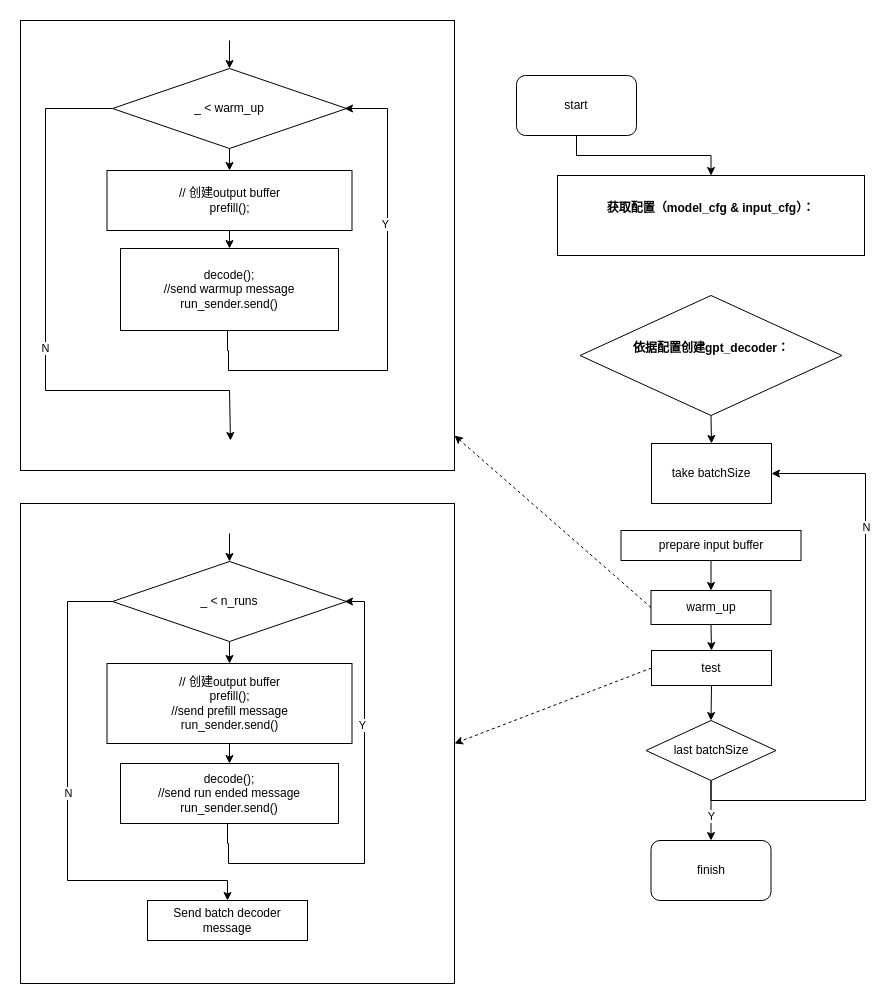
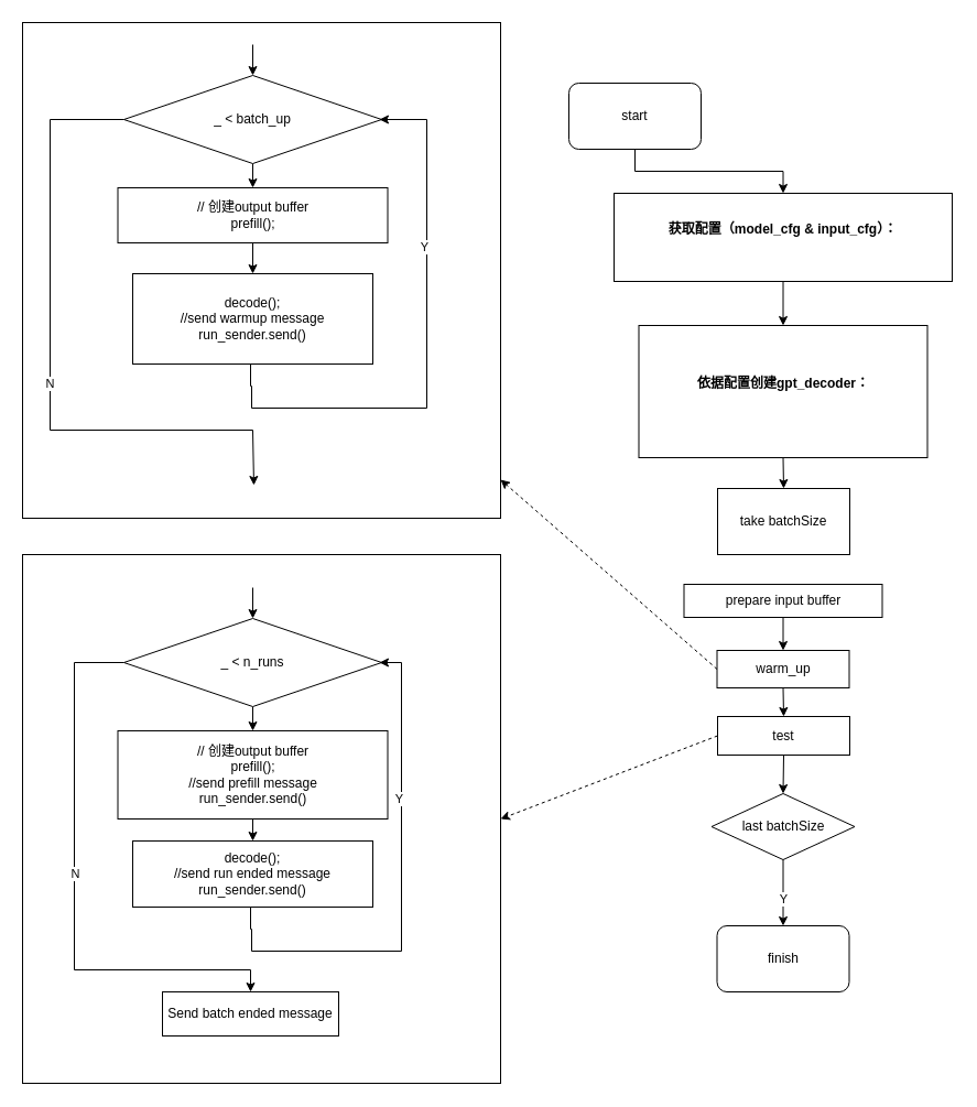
  <mxCell id="0" />
  <mxCell id="1" parent="0" />
  <mxCell id="2" value="" style="rounded=0;whiteSpace=wrap;html=1;" vertex="1" parent="1"><mxGeometry x="20" y="20" width="434" height="450" as="geometry" /></mxCell>
  <mxCell id="3" style="edgeStyle=orthogonalEdgeStyle;rounded=0;orthogonalLoop=1;jettySize=auto;html=1;exitX=0.5;exitY=1;exitDx=0;exitDy=0;entryX=0.5;entryY=0;entryDx=0;entryDy=0;" edge="1" parent="1" source="6" target="8"><mxGeometry relative="1" as="geometry"><mxPoint x="229" y="188" as="targetPoint" /></mxGeometry></mxCell>
  <mxCell id="4" style="edgeStyle=orthogonalEdgeStyle;rounded=0;orthogonalLoop=1;jettySize=auto;html=1;exitX=0;exitY=0.5;exitDx=0;exitDy=0;" edge="1" parent="1" source="6"><mxGeometry relative="1" as="geometry"><Array as="points"><mxPoint x="45" y="108" /><mxPoint x="45" y="390" /><mxPoint x="229" y="390" /></Array><mxPoint x="230" y="440" as="targetPoint" /></mxGeometry></mxCell>
  <mxCell id="5" value="N" style="edgeLabel;html=1;align=center;verticalAlign=middle;resizable=0;points=[];" vertex="1" connectable="0" parent="4"><mxGeometry x="0.051" y="-1" relative="1" as="geometry"><mxPoint as="offset" /></mxGeometry></mxCell>
- <mxCell id="6" value="_ &amp;lt; warm_up" style="rhombus;whiteSpace=wrap;html=1;" vertex="1" parent="1"><mxGeometry x="112" y="68" width="234" height="80" as="geometry" /></mxCell>
+ <mxCell id="6" value="_ &amp;lt; batch_up" style="rhombus;whiteSpace=wrap;html=1;" vertex="1" parent="1"><mxGeometry x="112" y="68" width="234" height="80" as="geometry" /></mxCell>
  <mxCell id="7" style="edgeStyle=orthogonalEdgeStyle;rounded=0;orthogonalLoop=1;jettySize=auto;html=1;exitX=0.5;exitY=1;exitDx=0;exitDy=0;entryX=0.5;entryY=0;entryDx=0;entryDy=0;" edge="1" parent="1" source="8" target="24"><mxGeometry relative="1" as="geometry" /></mxCell>
- <mxCell id="8" value="// 创建output buffer&lt;br&gt;prefill();" style="rounded=0;whiteSpace=wrap;html=1;" vertex="1" parent="1"><mxGeometry x="106.5" y="170" width="245" height="60" as="geometry" /></mxCell>
+ <mxCell id="8" value="// 创建output buffer&lt;br&gt;prefill();" style="rounded=0;whiteSpace=wrap;html=1;" vertex="1" parent="1"><mxGeometry x="106.5" y="170" width="245" height="50" as="geometry" /></mxCell>
  <mxCell id="9" style="edgeStyle=orthogonalEdgeStyle;rounded=0;orthogonalLoop=1;jettySize=auto;html=1;exitX=0.5;exitY=1;exitDx=0;exitDy=0;entryX=0.5;entryY=0;entryDx=0;entryDy=0;" edge="1" parent="1" source="10" target="25"><mxGeometry relative="1" as="geometry"><mxPoint x="710.5" y="453" as="targetPoint" /></mxGeometry></mxCell>
- <mxCell id="10" value="&lt;div&gt;&lt;b&gt;依据配置创建gpt_decoder：&lt;/b&gt;&lt;/div&gt;&lt;div&gt;&lt;br&gt;&lt;/div&gt;" style="rhombus;whiteSpace=wrap;html=1;" vertex="1" parent="1"><mxGeometry x="579.5" y="295" width="262" height="120" as="geometry" /></mxCell>
+ <mxCell id="10" value="&lt;div&gt;&lt;b&gt;依据配置创建gpt_decoder：&lt;/b&gt;&lt;/div&gt;&lt;div&gt;&lt;br&gt;&lt;/div&gt;" style="rounded=0;whiteSpace=wrap;html=1;" vertex="1" parent="1"><mxGeometry x="579.5" y="295" width="262" height="120" as="geometry" /></mxCell>
  <mxCell id="11" style="rounded=0;orthogonalLoop=1;jettySize=auto;html=1;exitX=0;exitY=0.5;exitDx=0;exitDy=0;dashed=1;" edge="1" parent="1" source="15" target="2"><mxGeometry relative="1" as="geometry" /></mxCell>
- <mxCell id="12" style="edgeStyle=orthogonalEdgeStyle;rounded=0;orthogonalLoop=1;jettySize=auto;html=1;exitX=0.5;exitY=1;exitDx=0;exitDy=0;entryX=1;entryY=0.5;entryDx=0;entryDy=0;" edge="1" parent="1" source="28" target="25"><mxGeometry relative="1" as="geometry"><mxPoint x="710.5" y="675" as="sourcePoint" /><mxPoint x="845" y="493" as="targetPoint" /><Array as="points"><mxPoint x="711" y="800" /><mxPoint x="865" y="800" /><mxPoint x="865" y="473" /></Array></mxGeometry></mxCell>
- <mxCell id="13" value="N" style="edgeLabel;html=1;align=center;verticalAlign=middle;resizable=0;points=[];" vertex="1" connectable="0" parent="12"><mxGeometry x="0.504" relative="1" as="geometry"><mxPoint as="offset" /></mxGeometry></mxCell>
  <mxCell id="14" style="edgeStyle=orthogonalEdgeStyle;rounded=0;orthogonalLoop=1;jettySize=auto;html=1;exitX=0.5;exitY=1;exitDx=0;exitDy=0;entryX=0.5;entryY=0;entryDx=0;entryDy=0;" edge="1" parent="1" source="15" target="31"><mxGeometry relative="1" as="geometry" /></mxCell>
  <mxCell id="15" value="warm_up" style="rounded=0;whiteSpace=wrap;html=1;" vertex="1" parent="1"><mxGeometry x="650.5" y="590" width="120" height="34" as="geometry" /></mxCell>
  <mxCell id="16" style="edgeStyle=orthogonalEdgeStyle;rounded=0;orthogonalLoop=1;jettySize=auto;html=1;exitX=0.5;exitY=1;exitDx=0;exitDy=0;entryX=0.5;entryY=0;entryDx=0;entryDy=0;" edge="1" parent="1" source="17" target="20"><mxGeometry relative="1" as="geometry" /></mxCell>
  <mxCell id="17" value="start" style="rounded=1;whiteSpace=wrap;html=1;" vertex="1" parent="1"><mxGeometry x="516" y="75" width="120" height="60" as="geometry" /></mxCell>
  <mxCell id="18" value="finish" style="rounded=1;whiteSpace=wrap;html=1;" vertex="1" parent="1"><mxGeometry x="650.5" y="840" width="120" height="60" as="geometry" /></mxCell>
+ <mxCell id="19" style="edgeStyle=orthogonalEdgeStyle;rounded=0;orthogonalLoop=1;jettySize=auto;html=1;exitX=0.5;exitY=1;exitDx=0;exitDy=0;entryX=0.5;entryY=0;entryDx=0;entryDy=0;" edge="1" parent="1" source="20" target="10"><mxGeometry relative="1" as="geometry" /></mxCell>
  <mxCell id="20" value="&lt;div style=&quot;border-color: var(--border-color);&quot;&gt;&lt;b style=&quot;border-color: var(--border-color);&quot;&gt;&amp;nbsp;获取配置（model_cfg &amp;amp; input_cfg）：&amp;nbsp;&lt;/b&gt;&lt;/div&gt;&lt;div&gt;&lt;br&gt;&lt;/div&gt;" style="rounded=0;whiteSpace=wrap;html=1;" vertex="1" parent="1"><mxGeometry x="557" y="175" width="307" height="80" as="geometry" /></mxCell>
  <mxCell id="21" style="edgeStyle=orthogonalEdgeStyle;rounded=0;orthogonalLoop=1;jettySize=auto;html=1;exitX=0.5;exitY=1;exitDx=0;exitDy=0;entryX=0.5;entryY=0;entryDx=0;entryDy=0;" edge="1" parent="1" target="6"><mxGeometry relative="1" as="geometry"><mxPoint x="229" y="40" as="sourcePoint" /></mxGeometry></mxCell>
  <mxCell id="22" style="edgeStyle=orthogonalEdgeStyle;rounded=0;orthogonalLoop=1;jettySize=auto;html=1;exitX=0.5;exitY=1;exitDx=0;exitDy=0;entryX=1;entryY=0.5;entryDx=0;entryDy=0;" edge="1" parent="1"><mxGeometry relative="1" as="geometry"><mxPoint x="227" y="330" as="sourcePoint" /><mxPoint x="344" y="108" as="targetPoint" /><Array as="points"><mxPoint x="227" y="350" /><mxPoint x="228" y="350" /><mxPoint x="228" y="370" /><mxPoint x="387" y="370" /><mxPoint x="387" y="108" /></Array></mxGeometry></mxCell>
  <mxCell id="23" value="Y" style="edgeLabel;html=1;align=center;verticalAlign=middle;resizable=0;points=[];" vertex="1" connectable="0" parent="22"><mxGeometry x="0.376" y="3" relative="1" as="geometry"><mxPoint as="offset" /></mxGeometry></mxCell>
  <mxCell id="24" value="decode();&lt;br style=&quot;border-color: var(--border-color);&quot;&gt;//send warmup message&lt;br&gt;run_sender.send()" style="rounded=0;whiteSpace=wrap;html=1;" vertex="1" parent="1"><mxGeometry x="120" y="248" width="218" height="82" as="geometry" /></mxCell>
  <mxCell id="25" value="take batchSize" style="rounded=0;whiteSpace=wrap;html=1;" vertex="1" parent="1"><mxGeometry x="651" y="443" width="120" height="60" as="geometry" /></mxCell>
  <mxCell id="26" style="edgeStyle=orthogonalEdgeStyle;rounded=0;orthogonalLoop=1;jettySize=auto;html=1;exitX=0.5;exitY=1;exitDx=0;exitDy=0;entryX=0.5;entryY=0;entryDx=0;entryDy=0;" edge="1" parent="1" source="28" target="18"><mxGeometry relative="1" as="geometry" /></mxCell>
  <mxCell id="27" value="Y" style="edgeLabel;html=1;align=center;verticalAlign=middle;resizable=0;points=[];" vertex="1" connectable="0" parent="26"><mxGeometry x="0.175" relative="1" as="geometry"><mxPoint as="offset" /></mxGeometry></mxCell>
  <mxCell id="28" value="last batchSize" style="rhombus;whiteSpace=wrap;html=1;" vertex="1" parent="1"><mxGeometry x="645.5" y="720" width="130" height="60" as="geometry" /></mxCell>
  <mxCell id="29" style="edgeStyle=orthogonalEdgeStyle;rounded=0;orthogonalLoop=1;jettySize=auto;html=1;exitX=0.5;exitY=1;exitDx=0;exitDy=0;entryX=0.5;entryY=0;entryDx=0;entryDy=0;" edge="1" parent="1" source="31" target="28"><mxGeometry relative="1" as="geometry" /></mxCell>
  <mxCell id="30" style="rounded=0;orthogonalLoop=1;jettySize=auto;html=1;exitX=0;exitY=0.5;exitDx=0;exitDy=0;entryX=1;entryY=0.5;entryDx=0;entryDy=0;dashed=1;" edge="1" parent="1" source="31" target="32"><mxGeometry relative="1" as="geometry" /></mxCell>
  <mxCell id="31" value="test" style="rounded=0;whiteSpace=wrap;html=1;" vertex="1" parent="1"><mxGeometry x="651" y="650" width="120" height="35" as="geometry" /></mxCell>
  <mxCell id="32" value="" style="rounded=0;whiteSpace=wrap;html=1;" vertex="1" parent="1"><mxGeometry x="20" y="503" width="434" height="480" as="geometry" /></mxCell>
  <mxCell id="33" style="edgeStyle=orthogonalEdgeStyle;rounded=0;orthogonalLoop=1;jettySize=auto;html=1;exitX=0.5;exitY=1;exitDx=0;exitDy=0;entryX=0.5;entryY=0;entryDx=0;entryDy=0;" edge="1" parent="1" source="36" target="38"><mxGeometry relative="1" as="geometry"><mxPoint x="229" y="681" as="targetPoint" /></mxGeometry></mxCell>
  <mxCell id="34" style="edgeStyle=orthogonalEdgeStyle;rounded=0;orthogonalLoop=1;jettySize=auto;html=1;exitX=0;exitY=0.5;exitDx=0;exitDy=0;entryX=0.5;entryY=0;entryDx=0;entryDy=0;" edge="1" parent="1" source="36" target="45"><mxGeometry relative="1" as="geometry"><Array as="points"><mxPoint x="67" y="601" /><mxPoint x="67" y="880" /><mxPoint x="227" y="880" /></Array></mxGeometry></mxCell>
  <mxCell id="35" value="N" style="edgeLabel;html=1;align=center;verticalAlign=middle;resizable=0;points=[];" vertex="1" connectable="0" parent="34"><mxGeometry x="-0.064" relative="1" as="geometry"><mxPoint as="offset" /></mxGeometry></mxCell>
  <mxCell id="36" value="_ &amp;lt; n_runs" style="rhombus;whiteSpace=wrap;html=1;" vertex="1" parent="1"><mxGeometry x="112" y="561" width="234" height="80" as="geometry" /></mxCell>
  <mxCell id="37" style="edgeStyle=orthogonalEdgeStyle;rounded=0;orthogonalLoop=1;jettySize=auto;html=1;exitX=0.5;exitY=1;exitDx=0;exitDy=0;entryX=0.5;entryY=0;entryDx=0;entryDy=0;" edge="1" parent="1" source="38" target="42"><mxGeometry relative="1" as="geometry" /></mxCell>
  <mxCell id="38" value="// 创建output buffer&lt;br&gt;prefill();&lt;br&gt;//send prefill message&lt;br style=&quot;border-color: var(--border-color);&quot;&gt;run_sender.send()" style="rounded=0;whiteSpace=wrap;html=1;" vertex="1" parent="1"><mxGeometry x="106.5" y="663" width="245" height="80" as="geometry" /></mxCell>
  <mxCell id="39" style="edgeStyle=orthogonalEdgeStyle;rounded=0;orthogonalLoop=1;jettySize=auto;html=1;exitX=0.5;exitY=1;exitDx=0;exitDy=0;entryX=0.5;entryY=0;entryDx=0;entryDy=0;" edge="1" parent="1" target="36"><mxGeometry relative="1" as="geometry"><mxPoint x="229" y="533" as="sourcePoint" /></mxGeometry></mxCell>
  <mxCell id="40" style="edgeStyle=orthogonalEdgeStyle;rounded=0;orthogonalLoop=1;jettySize=auto;html=1;exitX=0.5;exitY=1;exitDx=0;exitDy=0;entryX=1;entryY=0.5;entryDx=0;entryDy=0;" edge="1" parent="1"><mxGeometry relative="1" as="geometry"><mxPoint x="227" y="823" as="sourcePoint" /><mxPoint x="344" y="601" as="targetPoint" /><Array as="points"><mxPoint x="227" y="843" /><mxPoint x="228" y="843" /><mxPoint x="228" y="863" /><mxPoint x="364" y="863" /><mxPoint x="364" y="601" /></Array></mxGeometry></mxCell>
  <mxCell id="41" value="Y" style="edgeLabel;html=1;align=center;verticalAlign=middle;resizable=0;points=[];" vertex="1" connectable="0" parent="40"><mxGeometry x="0.376" y="3" relative="1" as="geometry"><mxPoint as="offset" /></mxGeometry></mxCell>
  <mxCell id="42" value="decode();&lt;br style=&quot;border-color: var(--border-color);&quot;&gt;//send run ended message&lt;br&gt;run_sender.send()" style="rounded=0;whiteSpace=wrap;html=1;" vertex="1" parent="1"><mxGeometry x="120" y="763" width="218" height="60" as="geometry" /></mxCell>
  <mxCell id="43" style="edgeStyle=orthogonalEdgeStyle;rounded=0;orthogonalLoop=1;jettySize=auto;html=1;exitX=0.5;exitY=1;exitDx=0;exitDy=0;entryX=0.5;entryY=0;entryDx=0;entryDy=0;" edge="1" parent="1" source="44" target="15"><mxGeometry relative="1" as="geometry" /></mxCell>
  <mxCell id="44" value="prepare input buffer" style="rounded=0;whiteSpace=wrap;html=1;" vertex="1" parent="1"><mxGeometry x="620.5" y="530" width="180" height="30" as="geometry" /></mxCell>
- <mxCell id="45" value="Send batch decoder message" style="rounded=0;whiteSpace=wrap;html=1;" vertex="1" parent="1"><mxGeometry x="147" y="900" width="160" height="40" as="geometry" /></mxCell>
+ <mxCell id="45" value="Send batch ended message" style="rounded=0;whiteSpace=wrap;html=1;" vertex="1" parent="1"><mxGeometry x="147" y="900" width="160" height="40" as="geometry" /></mxCell>
